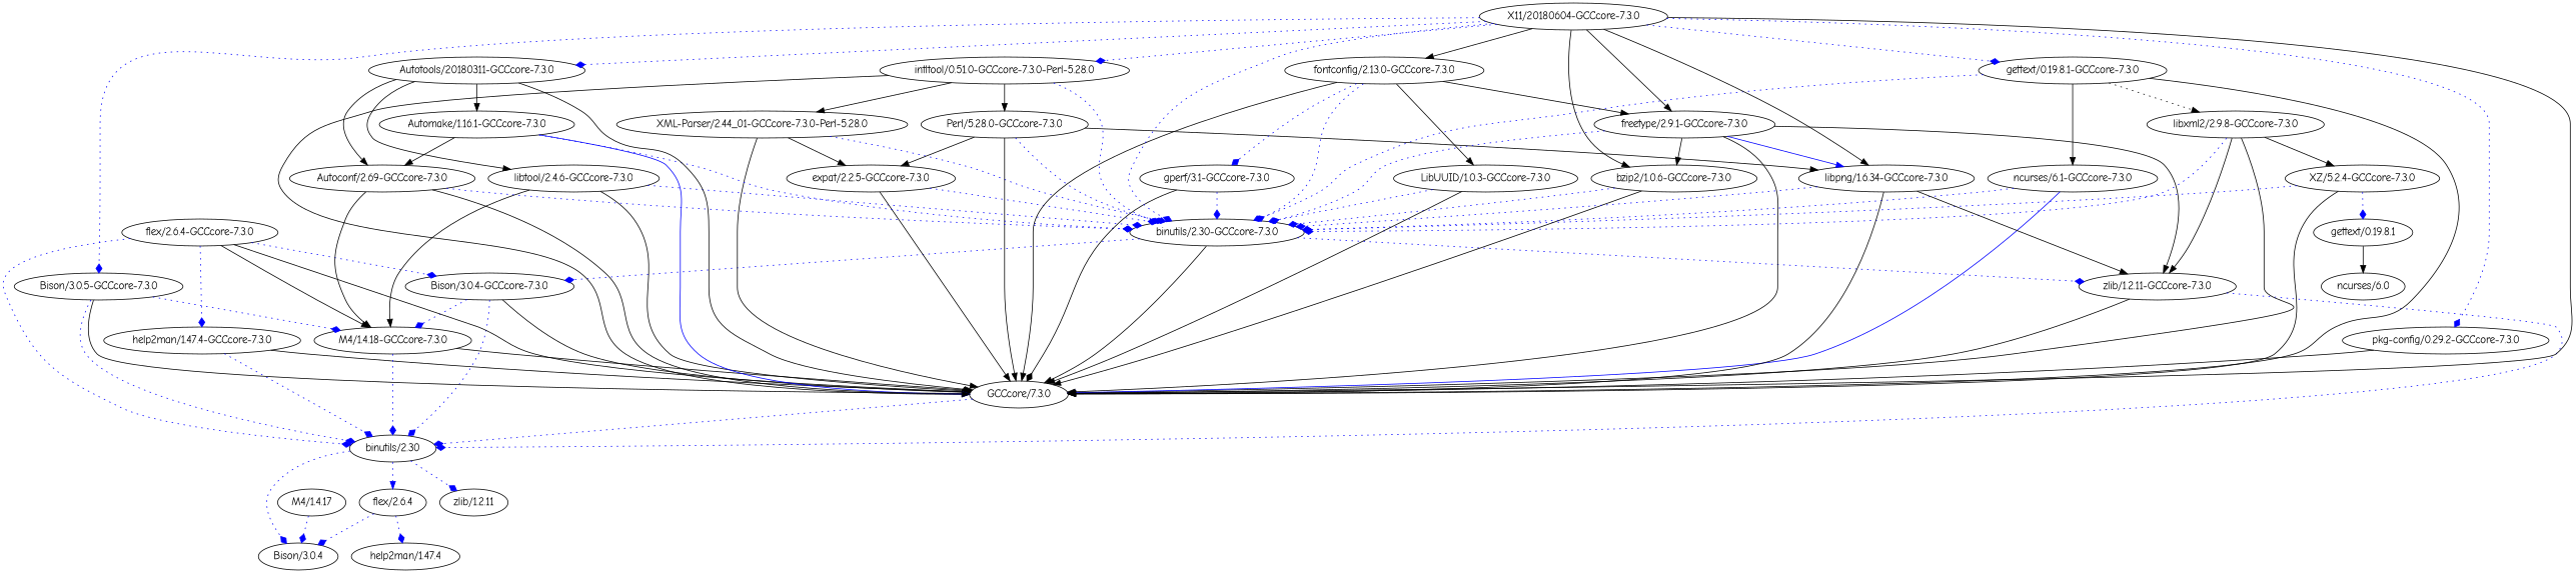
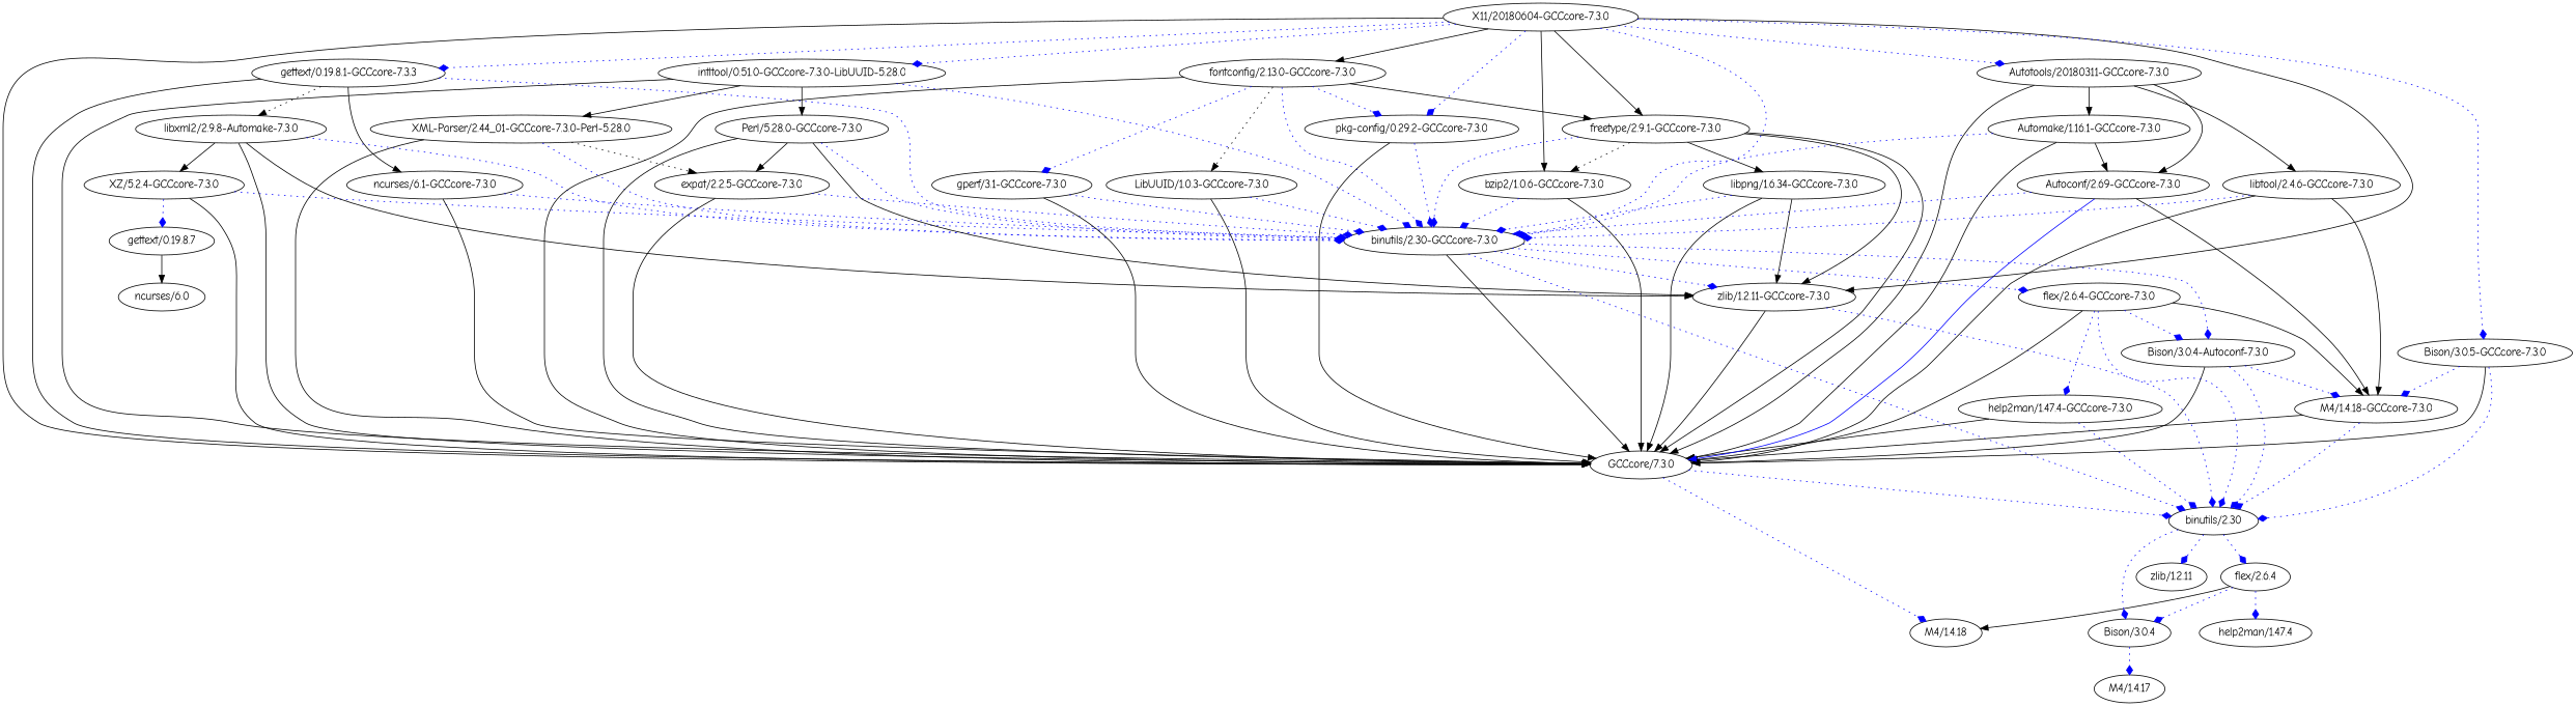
  digraph {
    fontname="Comic Neue"
    node [fontname="Comic Neue"]
    edge [fontname="Comic Neue"]
    "flex/2.6.4"
+   "M4/1.4.18"
    "Bison/3.0.4"
    "help2man/1.47.4"
    "M4/1.4.17"
    "zlib/1.2.11-GCCcore-7.3.0"
    "GCCcore/7.3.0"
    "binutils/2.30"
    "zlib/1.2.11"
    "XZ/5.2.4-GCCcore-7.3.0"
-   "gettext/0.19.8.1"
+   "gettext/0.19.8.1" [label="gettext/0.19.8.7"]
    "binutils/2.30-GCCcore-7.3.0"
    "ncurses/6.0"
-   "Bison/3.0.4-GCCcore-7.3.0"
+   "Bison/3.0.4-GCCcore-7.3.0" [label="Bison/3.0.4-Autoconf-7.3.0"]
    "flex/2.6.4-GCCcore-7.3.0"
    "help2man/1.47.4-GCCcore-7.3.0"
    "M4/1.4.18-GCCcore-7.3.0"
    "libtool/2.4.6-GCCcore-7.3.0"
    "bzip2/1.0.6-GCCcore-7.3.0"
    "Bison/3.0.5-GCCcore-7.3.0"
-   "gettext/0.19.8.1-GCCcore-7.3.0"
-   "libxml2/2.9.8-GCCcore-7.3.0"
+   "gettext/0.19.8.1-GCCcore-7.3.0" [label="gettext/0.19.8.1-GCCcore-7.3.3"]
+   "libxml2/2.9.8-GCCcore-7.3.0" [label="libxml2/2.9.8-Automake-7.3.0"]
    "ncurses/6.1-GCCcore-7.3.0"
-   "intltool/0.51.0-GCCcore-7.3.0-Perl-5.28.0"
+   "intltool/0.51.0-GCCcore-7.3.0-Perl-5.28.0" [label="intltool/0.51.0-GCCcore-7.3.0-LibUUID-5.28.0"]
    "XML-Parser/2.44_01-GCCcore-7.3.0-Perl-5.28.0"
    "Perl/5.28.0-GCCcore-7.3.0"
    "expat/2.2.5-GCCcore-7.3.0"
    "Automake/1.16.1-GCCcore-7.3.0"
    "Autoconf/2.69-GCCcore-7.3.0"
    "fontconfig/2.13.0-GCCcore-7.3.0"
    "gperf/3.1-GCCcore-7.3.0"
    "LibUUID/1.0.3-GCCcore-7.3.0"
    "freetype/2.9.1-GCCcore-7.3.0"
    "pkg-config/0.29.2-GCCcore-7.3.0"
    "libpng/1.6.34-GCCcore-7.3.0"
    "Autotools/20180311-GCCcore-7.3.0"
    "X11/20180604-GCCcore-7.3.0"
+   "flex/2.6.4" -> "M4/1.4.18"
    "flex/2.6.4" -> "Bison/3.0.4" [arrowhead=diamond color=blue style=dotted]
    "flex/2.6.4" -> "help2man/1.47.4" [arrowhead=diamond color=blue style=dotted]
-   "M4/1.4.17" -> "Bison/3.0.4" [arrowhead=diamond color=blue style=dotted]
+   "Bison/3.0.4" -> "M4/1.4.17" [arrowhead=diamond color=blue style=dotted]
    "zlib/1.2.11-GCCcore-7.3.0" -> "GCCcore/7.3.0"
    "zlib/1.2.11-GCCcore-7.3.0" -> "binutils/2.30" [arrowhead=diamond color=blue style=dotted]
+   "GCCcore/7.3.0" -> "M4/1.4.18" [arrowhead=diamond color=blue style=dotted]
    "GCCcore/7.3.0" -> "binutils/2.30" [arrowhead=diamond color=blue style=dotted]
-   "binutils/2.30" -> "flex/2.6.4" [arrowhead=normal color=blue style=dotted]
+   "binutils/2.30" -> "flex/2.6.4" [arrowhead=diamond color=blue style=dotted]
    "binutils/2.30" -> "Bison/3.0.4" [arrowhead=diamond color=blue style=dotted]
    "binutils/2.30" -> "zlib/1.2.11" [arrowhead=diamond color=blue style=dotted]
    "XZ/5.2.4-GCCcore-7.3.0" -> "GCCcore/7.3.0"
    "XZ/5.2.4-GCCcore-7.3.0" -> "gettext/0.19.8.1" [arrowhead=diamond color=blue style=dotted]
    "XZ/5.2.4-GCCcore-7.3.0" -> "binutils/2.30-GCCcore-7.3.0" [arrowhead=diamond color=blue style=dotted]
    "gettext/0.19.8.1" -> "ncurses/6.0"
    "binutils/2.30-GCCcore-7.3.0" -> "zlib/1.2.11-GCCcore-7.3.0" [arrowhead=diamond color=blue style=dotted]
    "binutils/2.30-GCCcore-7.3.0" -> "GCCcore/7.3.0"
+   "binutils/2.30-GCCcore-7.3.0" -> "binutils/2.30" [arrowhead=diamond color=blue style=dotted]
    "binutils/2.30-GCCcore-7.3.0" -> "Bison/3.0.4-GCCcore-7.3.0" [arrowhead=diamond color=blue style=dotted]
+   "binutils/2.30-GCCcore-7.3.0" -> "flex/2.6.4-GCCcore-7.3.0" [arrowhead=diamond color=blue style=dotted]
    "Bison/3.0.4-GCCcore-7.3.0" -> "GCCcore/7.3.0"
    "Bison/3.0.4-GCCcore-7.3.0" -> "binutils/2.30" [arrowhead=diamond color=blue style=dotted]
    "Bison/3.0.4-GCCcore-7.3.0" -> "M4/1.4.18-GCCcore-7.3.0" [arrowhead=diamond color=blue style=dotted]
    "flex/2.6.4-GCCcore-7.3.0" -> "GCCcore/7.3.0"
    "flex/2.6.4-GCCcore-7.3.0" -> "binutils/2.30" [arrowhead=diamond color=blue style=dotted]
    "flex/2.6.4-GCCcore-7.3.0" -> "Bison/3.0.4-GCCcore-7.3.0" [arrowhead=diamond color=blue style=dotted]
    "flex/2.6.4-GCCcore-7.3.0" -> "help2man/1.47.4-GCCcore-7.3.0" [arrowhead=diamond color=blue style=dotted]
    "flex/2.6.4-GCCcore-7.3.0" -> "M4/1.4.18-GCCcore-7.3.0"
    "help2man/1.47.4-GCCcore-7.3.0" -> "GCCcore/7.3.0"
    "help2man/1.47.4-GCCcore-7.3.0" -> "binutils/2.30" [arrowhead=diamond color=blue style=dotted]
    "M4/1.4.18-GCCcore-7.3.0" -> "GCCcore/7.3.0"
    "M4/1.4.18-GCCcore-7.3.0" -> "binutils/2.30" [arrowhead=diamond color=blue style=dotted]
    "libtool/2.4.6-GCCcore-7.3.0" -> "GCCcore/7.3.0"
    "libtool/2.4.6-GCCcore-7.3.0" -> "binutils/2.30-GCCcore-7.3.0" [arrowhead=diamond color=blue style=dotted]
    "libtool/2.4.6-GCCcore-7.3.0" -> "M4/1.4.18-GCCcore-7.3.0"
    "bzip2/1.0.6-GCCcore-7.3.0" -> "GCCcore/7.3.0"
    "bzip2/1.0.6-GCCcore-7.3.0" -> "binutils/2.30-GCCcore-7.3.0" [arrowhead=diamond color=blue style=dotted]
    "Bison/3.0.5-GCCcore-7.3.0" -> "GCCcore/7.3.0"
    "Bison/3.0.5-GCCcore-7.3.0" -> "binutils/2.30" [arrowhead=diamond color=blue style=dotted]
    "Bison/3.0.5-GCCcore-7.3.0" -> "M4/1.4.18-GCCcore-7.3.0" [arrowhead=diamond color=blue style=dotted]
    "gettext/0.19.8.1-GCCcore-7.3.0" -> "GCCcore/7.3.0"
    "gettext/0.19.8.1-GCCcore-7.3.0" -> "binutils/2.30-GCCcore-7.3.0" [arrowhead=diamond color=blue style=dotted]
    "gettext/0.19.8.1-GCCcore-7.3.0" -> "libxml2/2.9.8-GCCcore-7.3.0" [style=dotted]
    "gettext/0.19.8.1-GCCcore-7.3.0" -> "ncurses/6.1-GCCcore-7.3.0"
    "libxml2/2.9.8-GCCcore-7.3.0" -> "zlib/1.2.11-GCCcore-7.3.0"
    "libxml2/2.9.8-GCCcore-7.3.0" -> "GCCcore/7.3.0"
    "libxml2/2.9.8-GCCcore-7.3.0" -> "XZ/5.2.4-GCCcore-7.3.0"
    "libxml2/2.9.8-GCCcore-7.3.0" -> "binutils/2.30-GCCcore-7.3.0" [arrowhead=diamond color=blue style=dotted]
-   "ncurses/6.1-GCCcore-7.3.0" -> "GCCcore/7.3.0" [color=blue]
+   "ncurses/6.1-GCCcore-7.3.0" -> "GCCcore/7.3.0"
    "ncurses/6.1-GCCcore-7.3.0" -> "binutils/2.30-GCCcore-7.3.0" [arrowhead=diamond color=blue style=dotted]
    "intltool/0.51.0-GCCcore-7.3.0-Perl-5.28.0" -> "GCCcore/7.3.0"
    "intltool/0.51.0-GCCcore-7.3.0-Perl-5.28.0" -> "binutils/2.30-GCCcore-7.3.0" [arrowhead=diamond color=blue style=dotted]
    "intltool/0.51.0-GCCcore-7.3.0-Perl-5.28.0" -> "XML-Parser/2.44_01-GCCcore-7.3.0-Perl-5.28.0"
    "intltool/0.51.0-GCCcore-7.3.0-Perl-5.28.0" -> "Perl/5.28.0-GCCcore-7.3.0"
    "XML-Parser/2.44_01-GCCcore-7.3.0-Perl-5.28.0" -> "GCCcore/7.3.0"
    "XML-Parser/2.44_01-GCCcore-7.3.0-Perl-5.28.0" -> "binutils/2.30-GCCcore-7.3.0" [arrowhead=diamond color=blue style=dotted]
-   "XML-Parser/2.44_01-GCCcore-7.3.0-Perl-5.28.0" -> "expat/2.2.5-GCCcore-7.3.0"
-   "Perl/5.28.0-GCCcore-7.3.0" -> "libpng/1.6.34-GCCcore-7.3.0"
+   "XML-Parser/2.44_01-GCCcore-7.3.0-Perl-5.28.0" -> "expat/2.2.5-GCCcore-7.3.0" [style=dotted]
+   "Perl/5.28.0-GCCcore-7.3.0" -> "zlib/1.2.11-GCCcore-7.3.0"
    "Perl/5.28.0-GCCcore-7.3.0" -> "GCCcore/7.3.0"
    "Perl/5.28.0-GCCcore-7.3.0" -> "binutils/2.30-GCCcore-7.3.0" [arrowhead=diamond color=blue style=dotted]
    "Perl/5.28.0-GCCcore-7.3.0" -> "expat/2.2.5-GCCcore-7.3.0"
    "expat/2.2.5-GCCcore-7.3.0" -> "GCCcore/7.3.0"
    "expat/2.2.5-GCCcore-7.3.0" -> "binutils/2.30-GCCcore-7.3.0" [arrowhead=diamond color=blue style=dotted]
-   "Automake/1.16.1-GCCcore-7.3.0" -> "GCCcore/7.3.0" [color=blue]
+   "Automake/1.16.1-GCCcore-7.3.0" -> "GCCcore/7.3.0"
    "Automake/1.16.1-GCCcore-7.3.0" -> "binutils/2.30-GCCcore-7.3.0" [arrowhead=diamond color=blue style=dotted]
    "Automake/1.16.1-GCCcore-7.3.0" -> "Autoconf/2.69-GCCcore-7.3.0"
-   "Autoconf/2.69-GCCcore-7.3.0" -> "GCCcore/7.3.0"
-   "Autoconf/2.69-GCCcore-7.3.0" -> "binutils/2.30-GCCcore-7.3.0" [arrowhead=diamond color=blue style=dotted]
+   "Autoconf/2.69-GCCcore-7.3.0" -> "GCCcore/7.3.0" [color=blue]
+   "Autoconf/2.69-GCCcore-7.3.0" -> "binutils/2.30-GCCcore-7.3.0" [arrowhead=normal color=blue style=dotted]
    "Autoconf/2.69-GCCcore-7.3.0" -> "M4/1.4.18-GCCcore-7.3.0"
    "fontconfig/2.13.0-GCCcore-7.3.0" -> "GCCcore/7.3.0"
    "fontconfig/2.13.0-GCCcore-7.3.0" -> "binutils/2.30-GCCcore-7.3.0" [arrowhead=diamond color=blue style=dotted]
    "fontconfig/2.13.0-GCCcore-7.3.0" -> "gperf/3.1-GCCcore-7.3.0" [arrowhead=diamond color=blue style=dotted]
-   "fontconfig/2.13.0-GCCcore-7.3.0" -> "LibUUID/1.0.3-GCCcore-7.3.0"
+   "fontconfig/2.13.0-GCCcore-7.3.0" -> "LibUUID/1.0.3-GCCcore-7.3.0" [style=dotted]
    "fontconfig/2.13.0-GCCcore-7.3.0" -> "freetype/2.9.1-GCCcore-7.3.0"
-   "gperf/3.1-GCCcore-7.3.0" -> "GCCcore/7.3.0" [arrowhead=diamond]
+   "fontconfig/2.13.0-GCCcore-7.3.0" -> "pkg-config/0.29.2-GCCcore-7.3.0" [arrowhead=diamond color=blue style=dotted]
+   "gperf/3.1-GCCcore-7.3.0" -> "GCCcore/7.3.0"
    "gperf/3.1-GCCcore-7.3.0" -> "binutils/2.30-GCCcore-7.3.0" [arrowhead=diamond color=blue style=dotted]
    "LibUUID/1.0.3-GCCcore-7.3.0" -> "GCCcore/7.3.0"
    "LibUUID/1.0.3-GCCcore-7.3.0" -> "binutils/2.30-GCCcore-7.3.0" [arrowhead=diamond color=blue style=dotted]
    "freetype/2.9.1-GCCcore-7.3.0" -> "zlib/1.2.11-GCCcore-7.3.0"
    "freetype/2.9.1-GCCcore-7.3.0" -> "GCCcore/7.3.0"
    "freetype/2.9.1-GCCcore-7.3.0" -> "binutils/2.30-GCCcore-7.3.0" [arrowhead=diamond color=blue style=dotted]
-   "freetype/2.9.1-GCCcore-7.3.0" -> "bzip2/1.0.6-GCCcore-7.3.0"
-   "freetype/2.9.1-GCCcore-7.3.0" -> "libpng/1.6.34-GCCcore-7.3.0" [color=blue]
+   "freetype/2.9.1-GCCcore-7.3.0" -> "bzip2/1.0.6-GCCcore-7.3.0" [style=dotted]
+   "freetype/2.9.1-GCCcore-7.3.0" -> "libpng/1.6.34-GCCcore-7.3.0"
    "pkg-config/0.29.2-GCCcore-7.3.0" -> "GCCcore/7.3.0"
+   "pkg-config/0.29.2-GCCcore-7.3.0" -> "binutils/2.30-GCCcore-7.3.0" [arrowhead=diamond color=blue style=dotted]
    "libpng/1.6.34-GCCcore-7.3.0" -> "zlib/1.2.11-GCCcore-7.3.0"
    "libpng/1.6.34-GCCcore-7.3.0" -> "GCCcore/7.3.0"
    "libpng/1.6.34-GCCcore-7.3.0" -> "binutils/2.30-GCCcore-7.3.0" [arrowhead=diamond color=blue style=dotted]
    "Autotools/20180311-GCCcore-7.3.0" -> "GCCcore/7.3.0"
    "Autotools/20180311-GCCcore-7.3.0" -> "libtool/2.4.6-GCCcore-7.3.0"
    "Autotools/20180311-GCCcore-7.3.0" -> "Automake/1.16.1-GCCcore-7.3.0"
    "Autotools/20180311-GCCcore-7.3.0" -> "Autoconf/2.69-GCCcore-7.3.0"
-   "X11/20180604-GCCcore-7.3.0" -> "libpng/1.6.34-GCCcore-7.3.0"
+   "X11/20180604-GCCcore-7.3.0" -> "zlib/1.2.11-GCCcore-7.3.0"
    "X11/20180604-GCCcore-7.3.0" -> "GCCcore/7.3.0"
    "X11/20180604-GCCcore-7.3.0" -> "binutils/2.30-GCCcore-7.3.0" [arrowhead=diamond color=blue style=dotted]
    "X11/20180604-GCCcore-7.3.0" -> "bzip2/1.0.6-GCCcore-7.3.0"
    "X11/20180604-GCCcore-7.3.0" -> "Bison/3.0.5-GCCcore-7.3.0" [arrowhead=diamond color=blue style=dotted]
    "X11/20180604-GCCcore-7.3.0" -> "gettext/0.19.8.1-GCCcore-7.3.0" [arrowhead=diamond color=blue style=dotted]
    "X11/20180604-GCCcore-7.3.0" -> "intltool/0.51.0-GCCcore-7.3.0-Perl-5.28.0" [arrowhead=diamond color=blue style=dotted]
    "X11/20180604-GCCcore-7.3.0" -> "fontconfig/2.13.0-GCCcore-7.3.0"
    "X11/20180604-GCCcore-7.3.0" -> "freetype/2.9.1-GCCcore-7.3.0"
    "X11/20180604-GCCcore-7.3.0" -> "pkg-config/0.29.2-GCCcore-7.3.0" [arrowhead=diamond color=blue style=dotted]
    "X11/20180604-GCCcore-7.3.0" -> "Autotools/20180311-GCCcore-7.3.0" [arrowhead=diamond color=blue style=dotted]
  }
